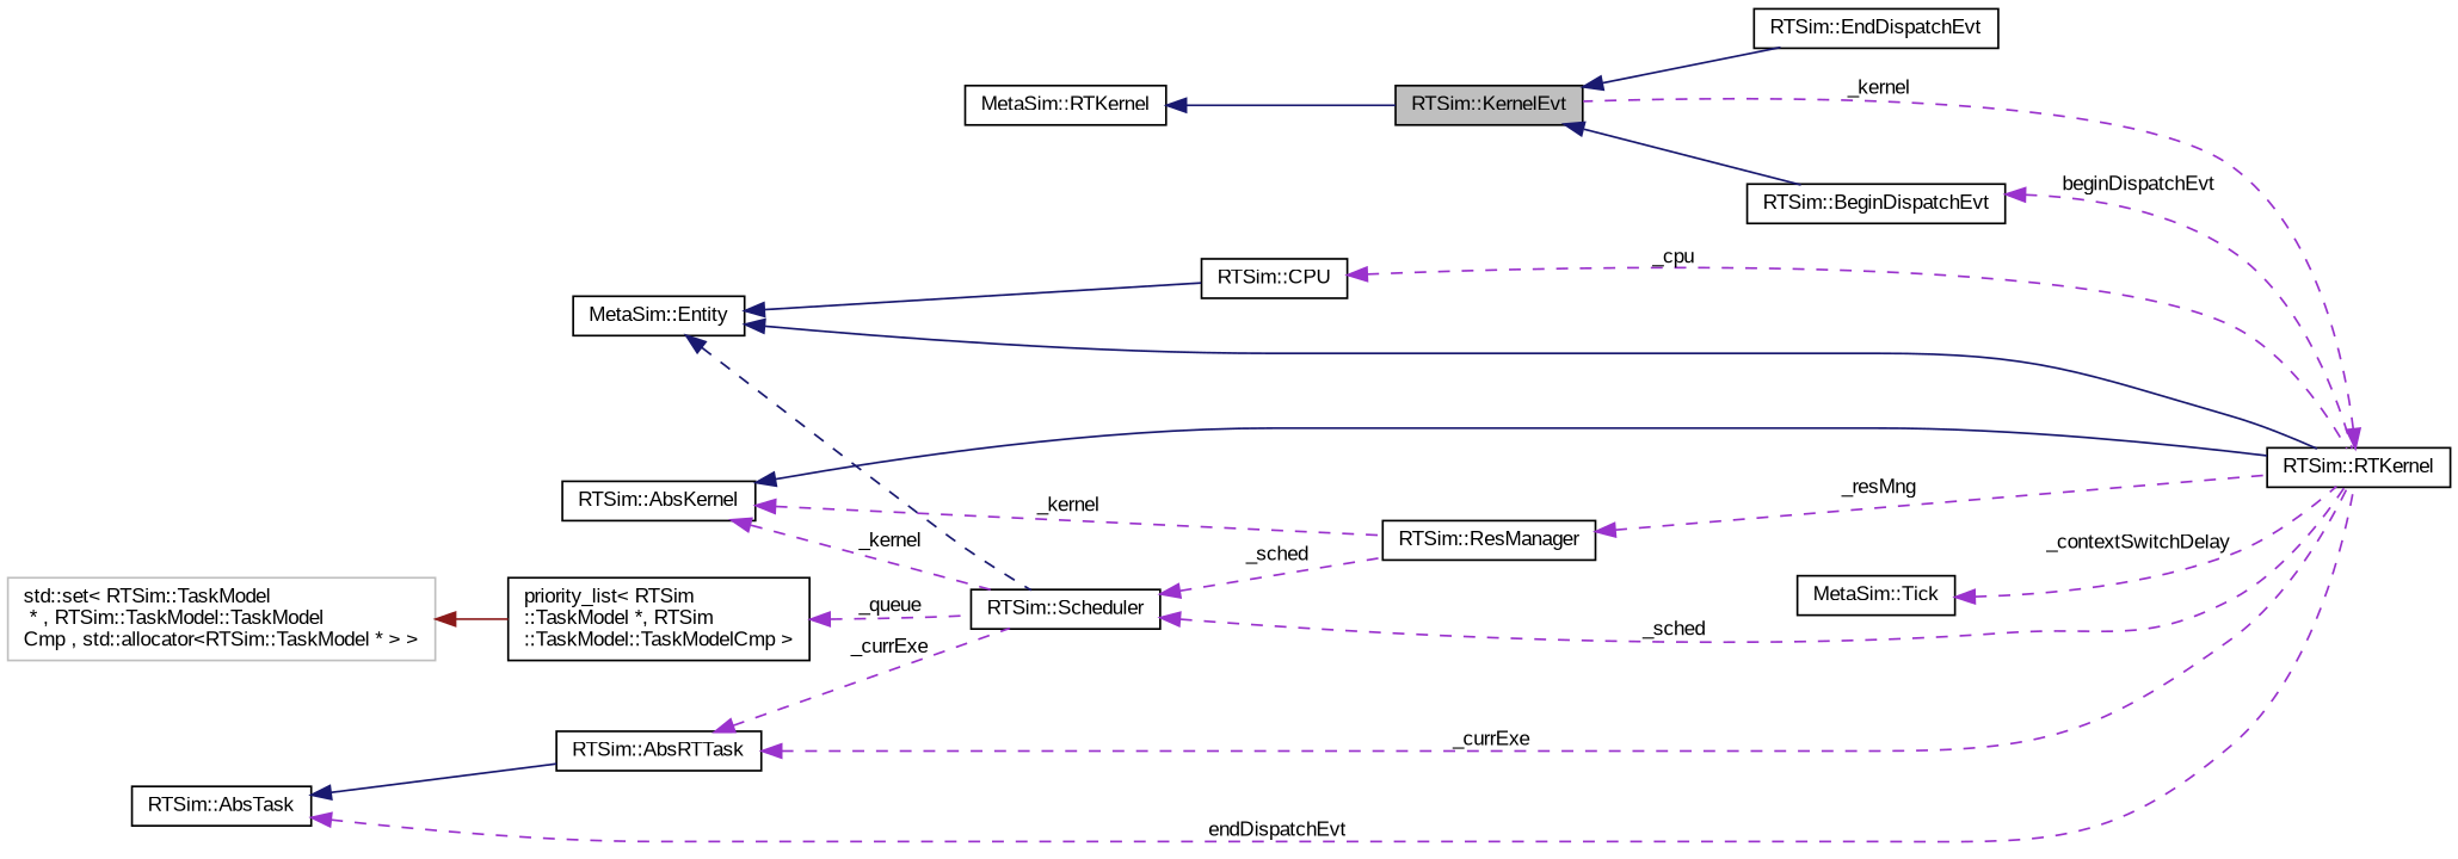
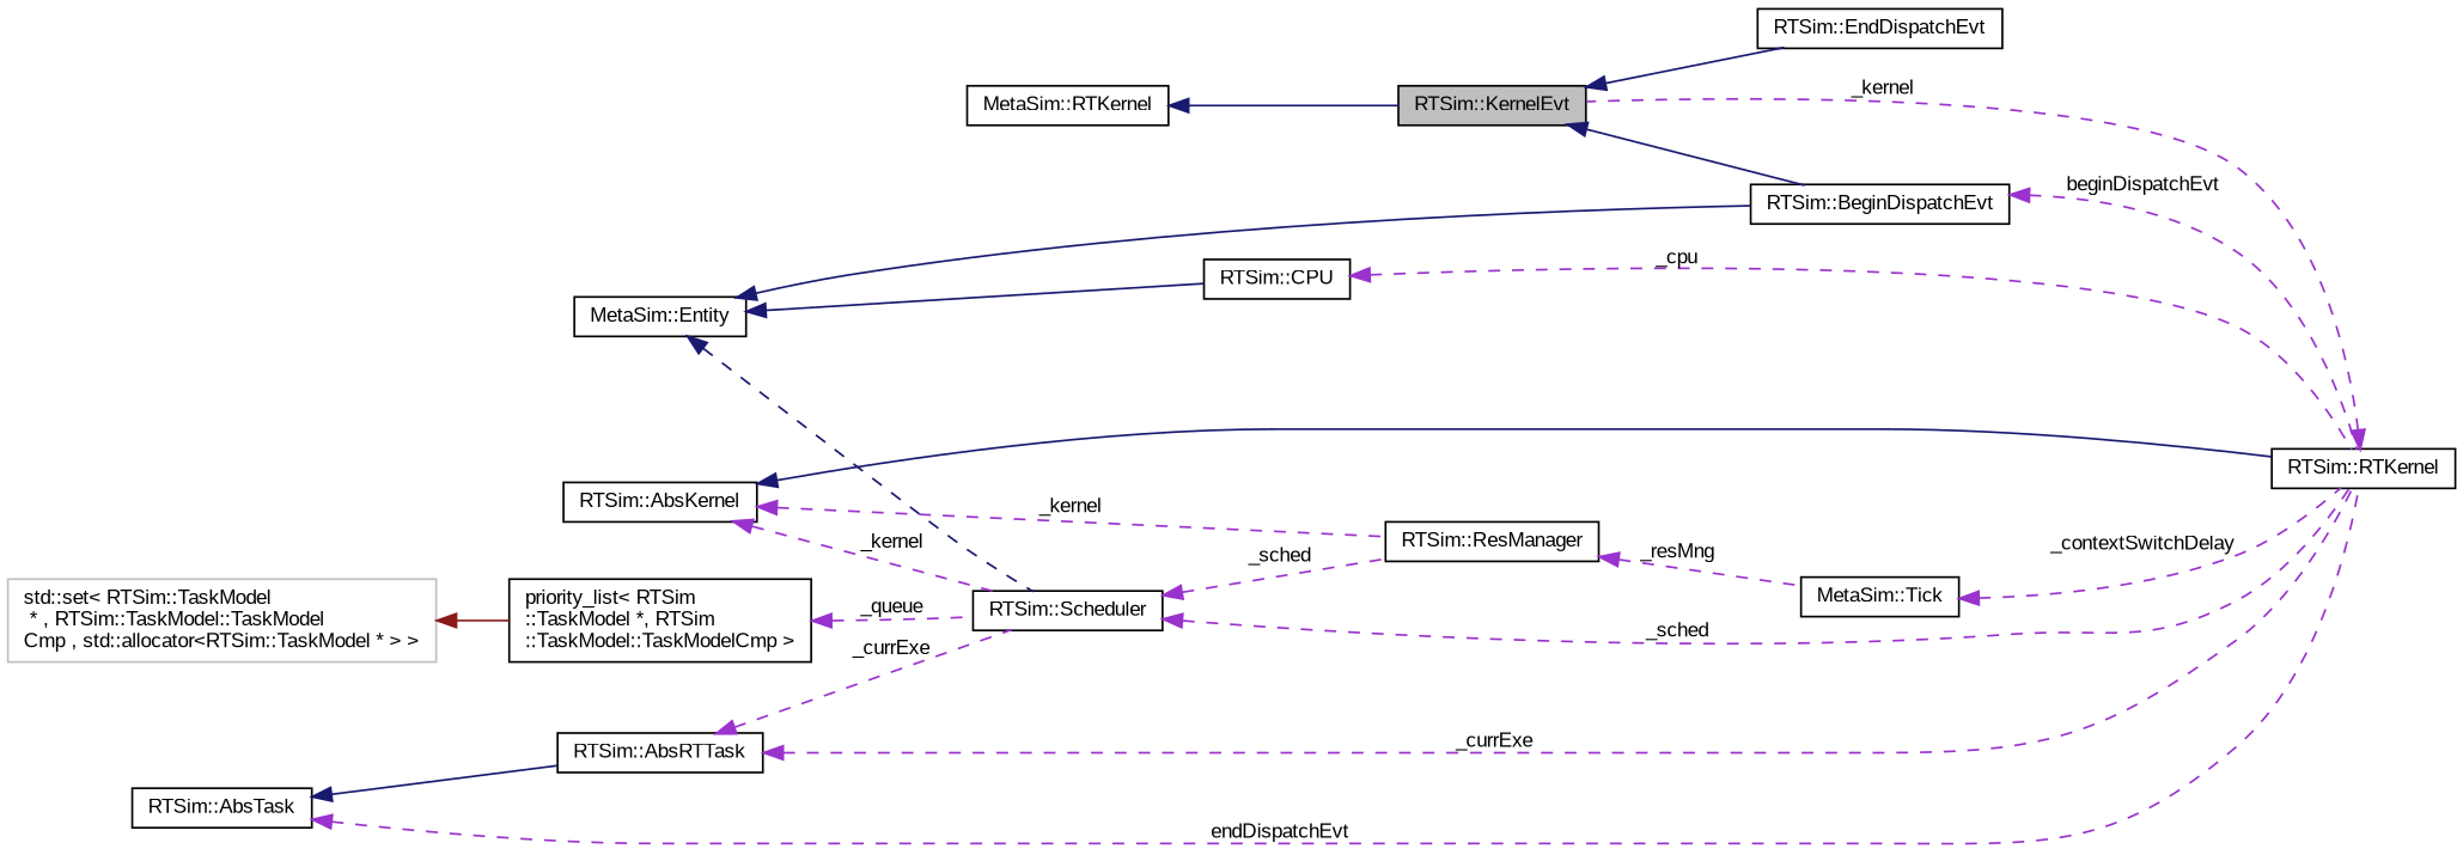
  digraph {
    fontname="Liberation Sans"
    rankdir=LR
    node [color=black fillcolor=white fontname="Liberation Sans" fontsize=10 shape=record style=filled]
    edge [color=darkorchid3 dir=back fontname="Liberation Sans" fontsize=10 labelfontname=Helvetica labelfontsize=10 style=dashed]
    n1 [fillcolor=grey75 fontcolor=black height=0.2 label="RTSim::KernelEvt" width=0.4]
    n2 [height=0.2 label="RTSim::EndDispatchEvt" width=0.4]
    n3 [height=0.2 label="RTSim::BeginDispatchEvt" width=0.4]
    n4 [height=0.2 label="RTSim::RTKernel" width=0.4]
    n5 [height=0.2 label="MetaSim::RTKernel" width=0.4]
    n6 [height=0.2 label="MetaSim::Entity" width=0.4]
    n7 [height=0.2 label="RTSim::Scheduler" width=0.4]
    n8 [height=0.2 label="RTSim::CPU" width=0.4]
    n9 [height=0.2 label="RTSim::ResManager" width=0.4]
    n10 [height=0.2 label="RTSim::AbsKernel" width=0.4]
    n11 [height=0.2 label="RTSim::AbsRTTask" width=0.4]
    n12 [height=0.2 label="RTSim::AbsTask" width=0.4]
    n13 [height=0.2 label="priority_list\< RTSim\l::TaskModel *, RTSim\l::TaskModel::TaskModelCmp \>" width=0.4]
    n14 [color=grey75 height=0.2 label="std::set\< RTSim::TaskModel\l * , RTSim::TaskModel::TaskModel\lCmp , std::allocator\<RTSim::TaskModel * \>  \>" width=0.4]
    n15 [height=0.2 label="MetaSim::Tick" width=0.4]
    n1 -> n2 [color=midnightblue style=solid]
    n1 -> n3 [color=midnightblue style=solid]
    n3 -> n4 [label=" beginDispatchEvt"]
    n4 -> n1 [label=" _kernel"]
    n5 -> n1 [color=midnightblue style=solid]
-   n6 -> n4 [color=midnightblue style=solid]
+   n6 -> n3 [color=midnightblue style=solid]
    n6 -> n7 [color=midnightblue]
    n6 -> n8 [color=midnightblue style=solid]
    n7 -> n4 [label=" _sched"]
    n7 -> n9 [label=" _sched"]
    n8 -> n4 [label=" _cpu"]
-   n9 -> n4 [label=" _resMng"]
+   n9 -> n15 [label=" _resMng"]
    n10 -> n4 [color=midnightblue style=solid]
    n10 -> n7 [label=" _kernel"]
    n10 -> n9 [label=" _kernel"]
    n11 -> n4 [label=" _currExe"]
    n11 -> n7 [label=" _currExe"]
    n12 -> n4 [label=" endDispatchEvt"]
    n12 -> n11 [color=midnightblue style=solid]
    n13 -> n7 [label=" _queue"]
    n14 -> n13 [color=firebrick4 style=solid]
    n15 -> n4 [label=" _contextSwitchDelay"]
  }
